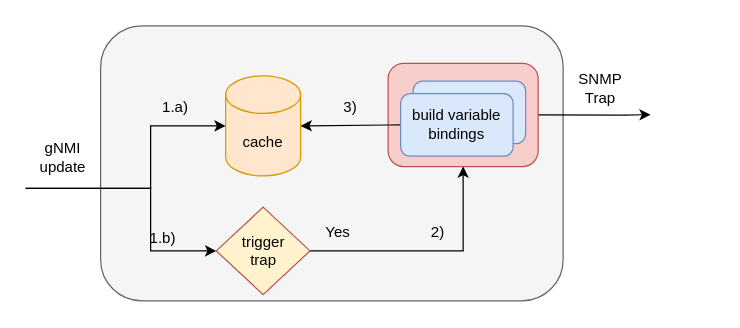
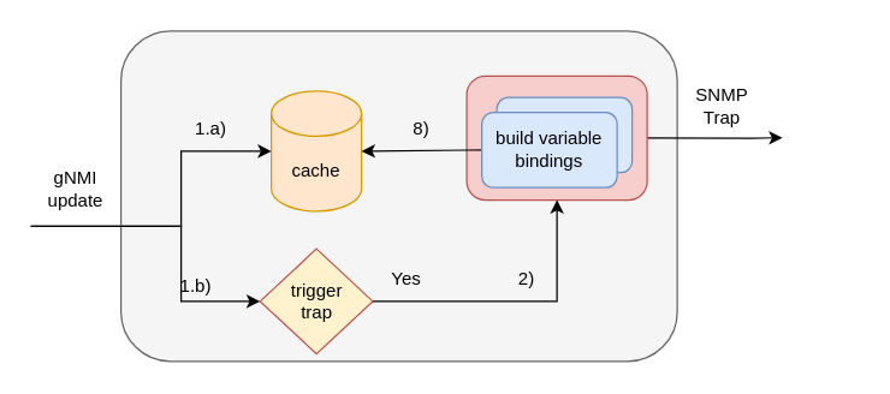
  <mxCell id="0" />
  <mxCell id="1" parent="0" />
  <mxCell id="2" value="" style="rounded=1;whiteSpace=wrap;html=1;fillColor=#f5f5f5;strokeColor=#666666;fontColor=#333333;" vertex="1" parent="1"><mxGeometry x="80" y="20" width="370" height="220" as="geometry" /></mxCell>
  <mxCell id="3" style="edgeStyle=orthogonalEdgeStyle;rounded=0;orthogonalLoop=1;jettySize=auto;html=1;exitX=1;exitY=0.5;exitDx=0;exitDy=0;" edge="1" parent="1" source="4"><mxGeometry relative="1" as="geometry"><mxPoint x="520" y="91" as="targetPoint" /><Array as="points"><mxPoint x="500" y="91" /><mxPoint x="570" y="91" /></Array></mxGeometry></mxCell>
  <mxCell id="4" value="" style="rounded=1;whiteSpace=wrap;html=1;fillColor=#f8cecc;strokeColor=#b85450;" vertex="1" parent="1"><mxGeometry x="310" y="50" width="120" height="82.5" as="geometry" /></mxCell>
  <mxCell id="5" value="build variable bindings" style="rounded=1;whiteSpace=wrap;html=1;fillColor=#dae8fc;strokeColor=#6c8ebf;" vertex="1" parent="1"><mxGeometry x="330" y="64.25" width="90" height="50" as="geometry" /></mxCell>
  <mxCell id="6" value="cache" style="shape=cylinder3;whiteSpace=wrap;html=1;boundedLbl=1;backgroundOutline=1;size=15;fillColor=#ffe6cc;strokeColor=#d79b00;" vertex="1" parent="1"><mxGeometry x="180" y="60" width="60" height="80" as="geometry" /></mxCell>
  <mxCell id="7" style="edgeStyle=orthogonalEdgeStyle;rounded=0;orthogonalLoop=1;jettySize=auto;html=1;exitX=1;exitY=0.5;exitDx=0;exitDy=0;entryX=0.5;entryY=1;entryDx=0;entryDy=0;" edge="1" parent="1" source="18" target="4"><mxGeometry relative="1" as="geometry"><mxPoint x="260" y="200" as="sourcePoint" /><mxPoint x="360" y="120" as="targetPoint" /></mxGeometry></mxCell>
  <mxCell id="8" value="" style="endArrow=classic;html=1;rounded=0;entryX=0;entryY=0.5;entryDx=0;entryDy=0;edgeStyle=orthogonalEdgeStyle;entryPerimeter=0;" edge="1" parent="1" target="6"><mxGeometry width="50" height="50" relative="1" as="geometry"><mxPoint x="20" y="150" as="sourcePoint" /><mxPoint x="220" y="180" as="targetPoint" /><Array as="points"><mxPoint x="20" y="150" /><mxPoint x="120" y="150" /><mxPoint x="120" y="100" /></Array></mxGeometry></mxCell>
  <mxCell id="9" style="edgeStyle=orthogonalEdgeStyle;rounded=0;orthogonalLoop=1;jettySize=auto;html=1;exitX=0;exitY=0.5;exitDx=0;exitDy=0;entryX=1;entryY=0.5;entryDx=0;entryDy=0;entryPerimeter=0;" edge="1" parent="1" source="10" target="6"><mxGeometry relative="1" as="geometry"><Array as="points"><mxPoint x="310" y="100" /></Array></mxGeometry></mxCell>
  <mxCell id="10" value="build variable bindings" style="rounded=1;whiteSpace=wrap;html=1;fillColor=#dae8fc;strokeColor=#6c8ebf;" vertex="1" parent="1"><mxGeometry x="320" y="74.25" width="90" height="50" as="geometry" /></mxCell>
  <mxCell id="11" value="gNMI update" style="text;html=1;strokeColor=none;fillColor=none;align=center;verticalAlign=middle;whiteSpace=wrap;rounded=0;" vertex="1" parent="1"><mxGeometry x="20" y="110" width="60" height="30" as="geometry" /></mxCell>
  <mxCell id="12" value="1.b)" style="text;html=1;strokeColor=none;fillColor=none;align=center;verticalAlign=middle;whiteSpace=wrap;rounded=0;" vertex="1" parent="1"><mxGeometry x="100" y="175" width="60" height="30" as="geometry" /></mxCell>
  <mxCell id="13" value="1.a)" style="text;html=1;strokeColor=none;fillColor=none;align=center;verticalAlign=middle;whiteSpace=wrap;rounded=0;" vertex="1" parent="1"><mxGeometry x="110" y="70" width="60" height="30" as="geometry" /></mxCell>
  <mxCell id="14" value="2)" style="text;html=1;strokeColor=none;fillColor=none;align=center;verticalAlign=middle;whiteSpace=wrap;rounded=0;" vertex="1" parent="1"><mxGeometry x="320" y="170" width="60" height="30" as="geometry" /></mxCell>
- <mxCell id="15" value="3)" style="text;html=1;strokeColor=none;fillColor=none;align=center;verticalAlign=middle;whiteSpace=wrap;rounded=0;" vertex="1" parent="1"><mxGeometry x="260" y="70" width="40" height="30" as="geometry" /></mxCell>
+ <mxCell id="15" value="8)" style="text;html=1;strokeColor=none;fillColor=none;align=center;verticalAlign=middle;whiteSpace=wrap;rounded=0;" vertex="1" parent="1"><mxGeometry x="260" y="70" width="40" height="30" as="geometry" /></mxCell>
  <mxCell id="16" value="" style="endArrow=classic;html=1;rounded=0;entryX=0;entryY=0.5;entryDx=0;entryDy=0;edgeStyle=orthogonalEdgeStyle;" edge="1" parent="1" target="18"><mxGeometry width="50" height="50" relative="1" as="geometry"><mxPoint x="20" y="150" as="sourcePoint" /><mxPoint x="180" y="200" as="targetPoint" /><Array as="points"><mxPoint x="120" y="150" /><mxPoint x="120" y="200" /></Array></mxGeometry></mxCell>
  <mxCell id="17" value="SNMP Trap" style="text;html=1;strokeColor=none;fillColor=none;align=center;verticalAlign=middle;whiteSpace=wrap;rounded=0;" vertex="1" parent="1"><mxGeometry x="450" y="55" width="60" height="30" as="geometry" /></mxCell>
  <mxCell id="18" value="trigger &lt;br&gt;trap" style="rhombus;whiteSpace=wrap;html=1;align=center;fillColor=#fff2cc;strokeColor=#b85450;" vertex="1" parent="1"><mxGeometry x="172.5" y="165" width="75" height="70" as="geometry" /></mxCell>
  <mxCell id="19" value="Yes" style="text;html=1;strokeColor=none;fillColor=none;align=center;verticalAlign=middle;whiteSpace=wrap;rounded=0;" vertex="1" parent="1"><mxGeometry x="240" y="170" width="60" height="30" as="geometry" /></mxCell>
